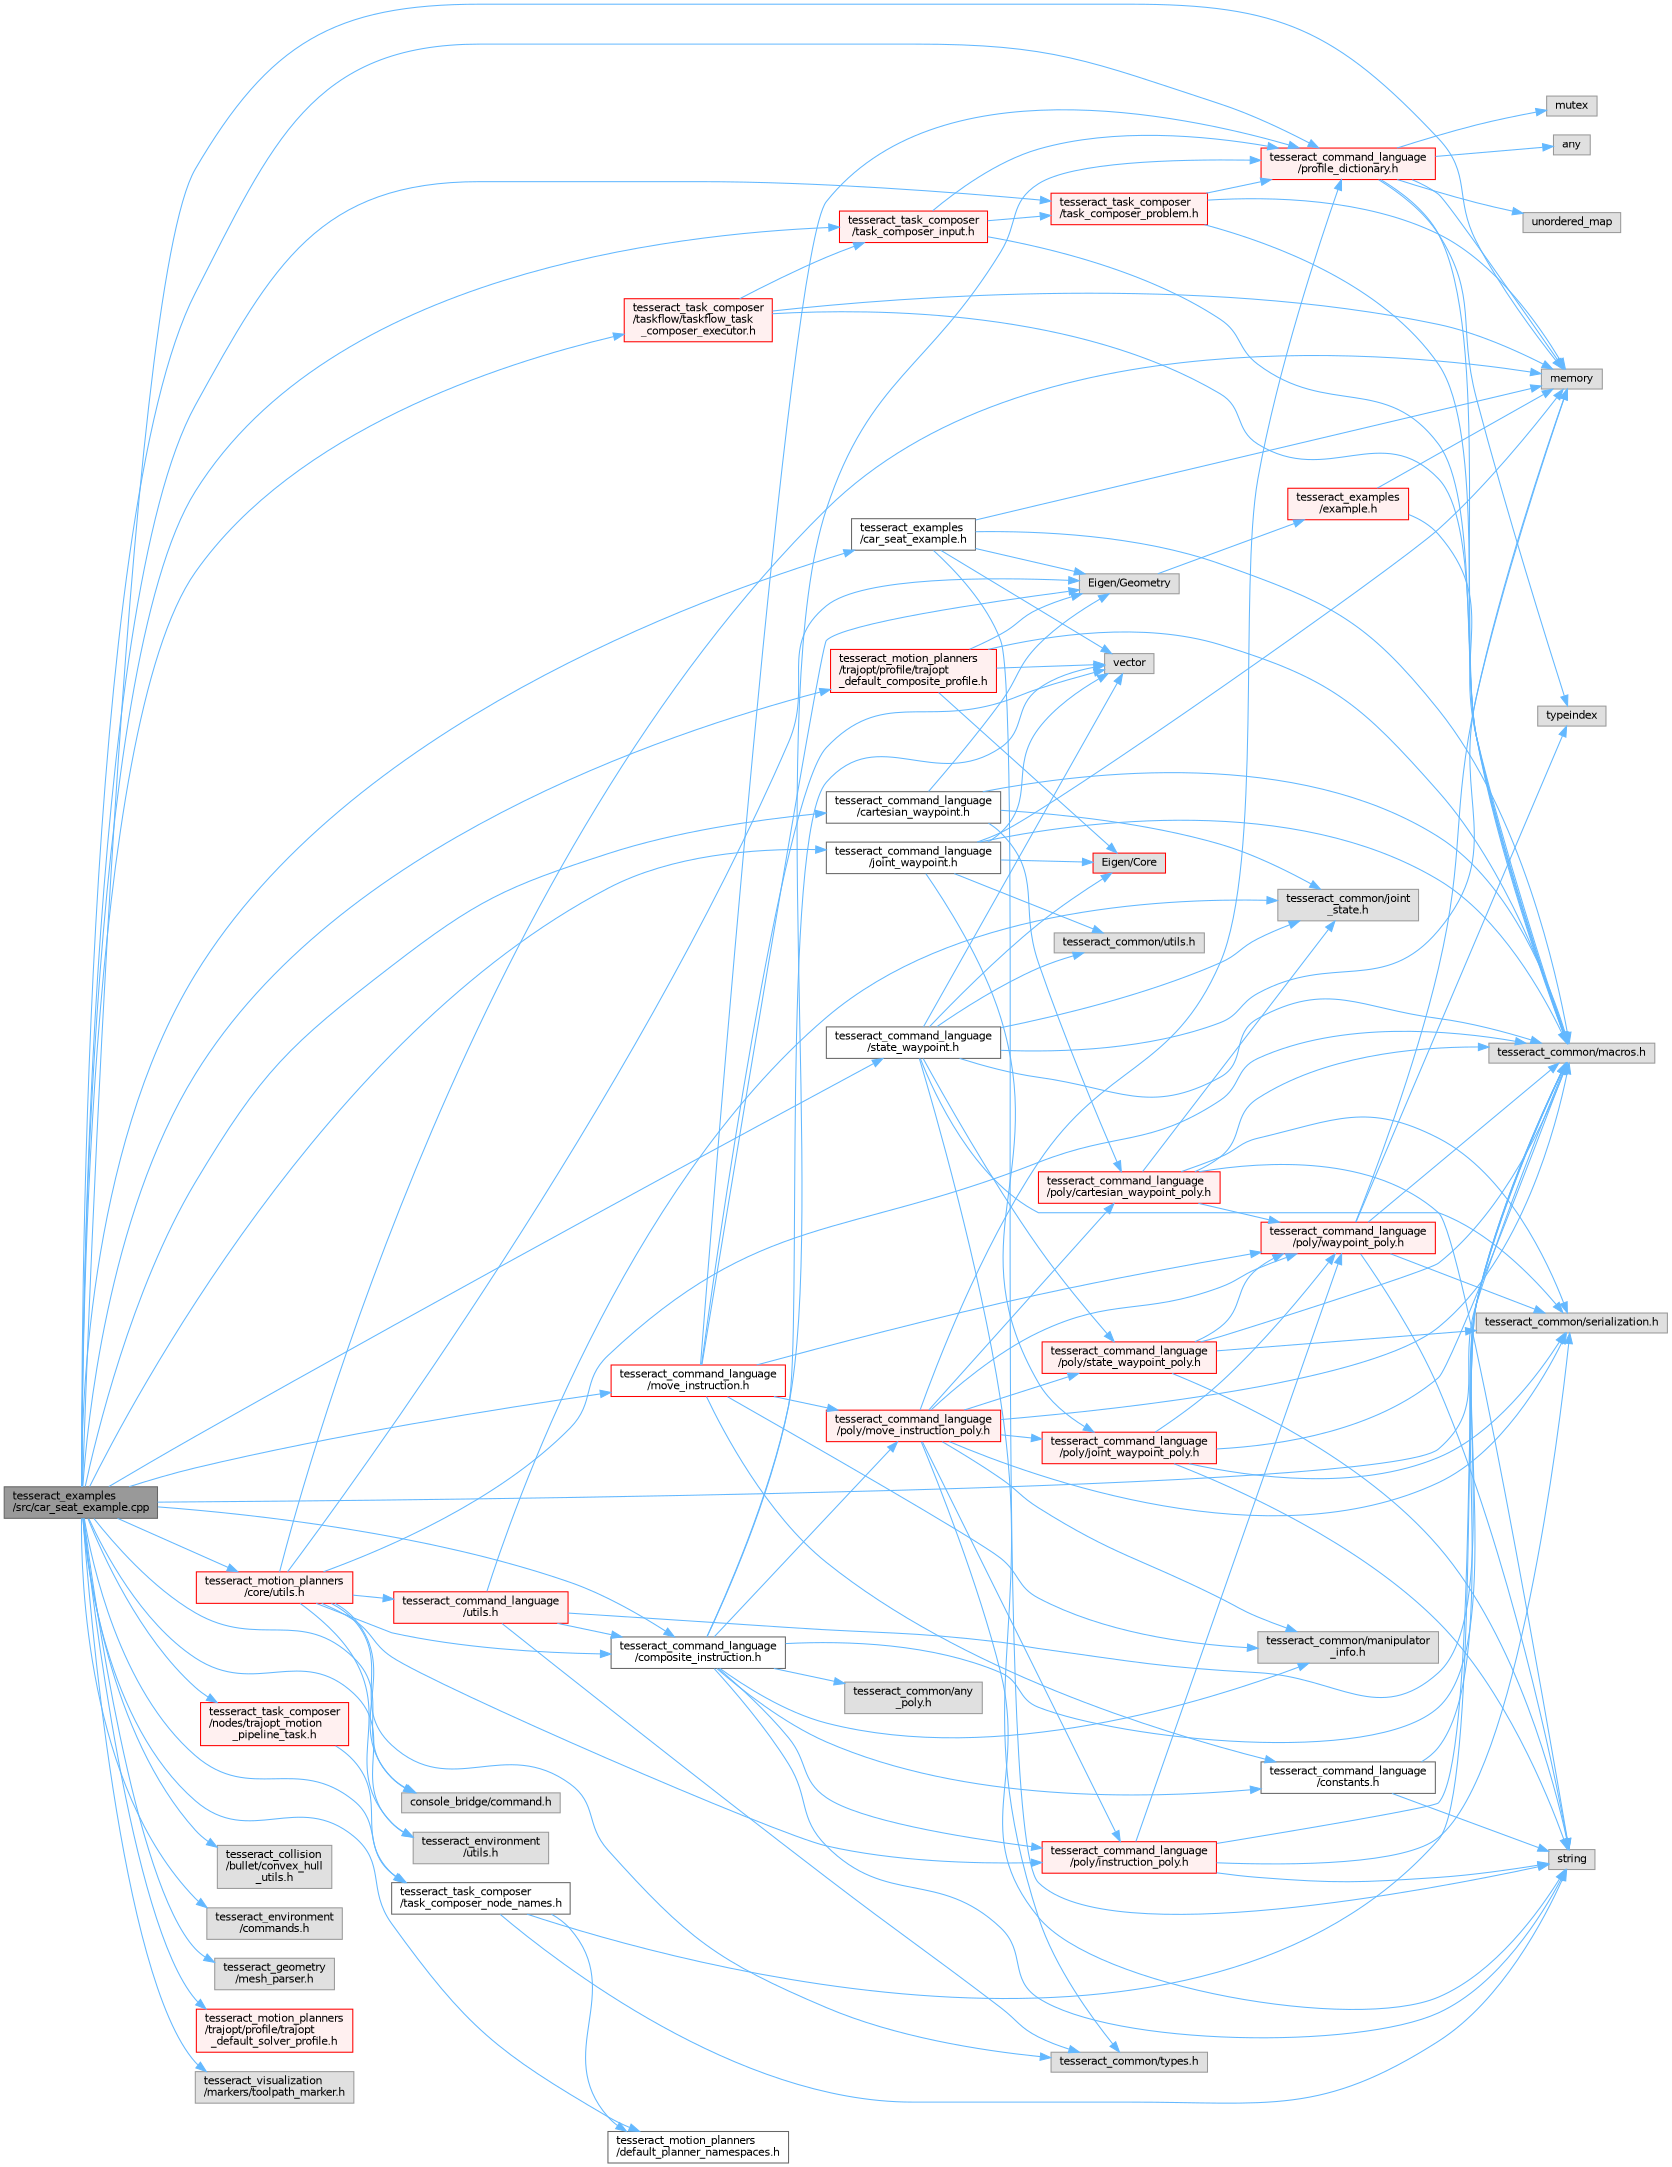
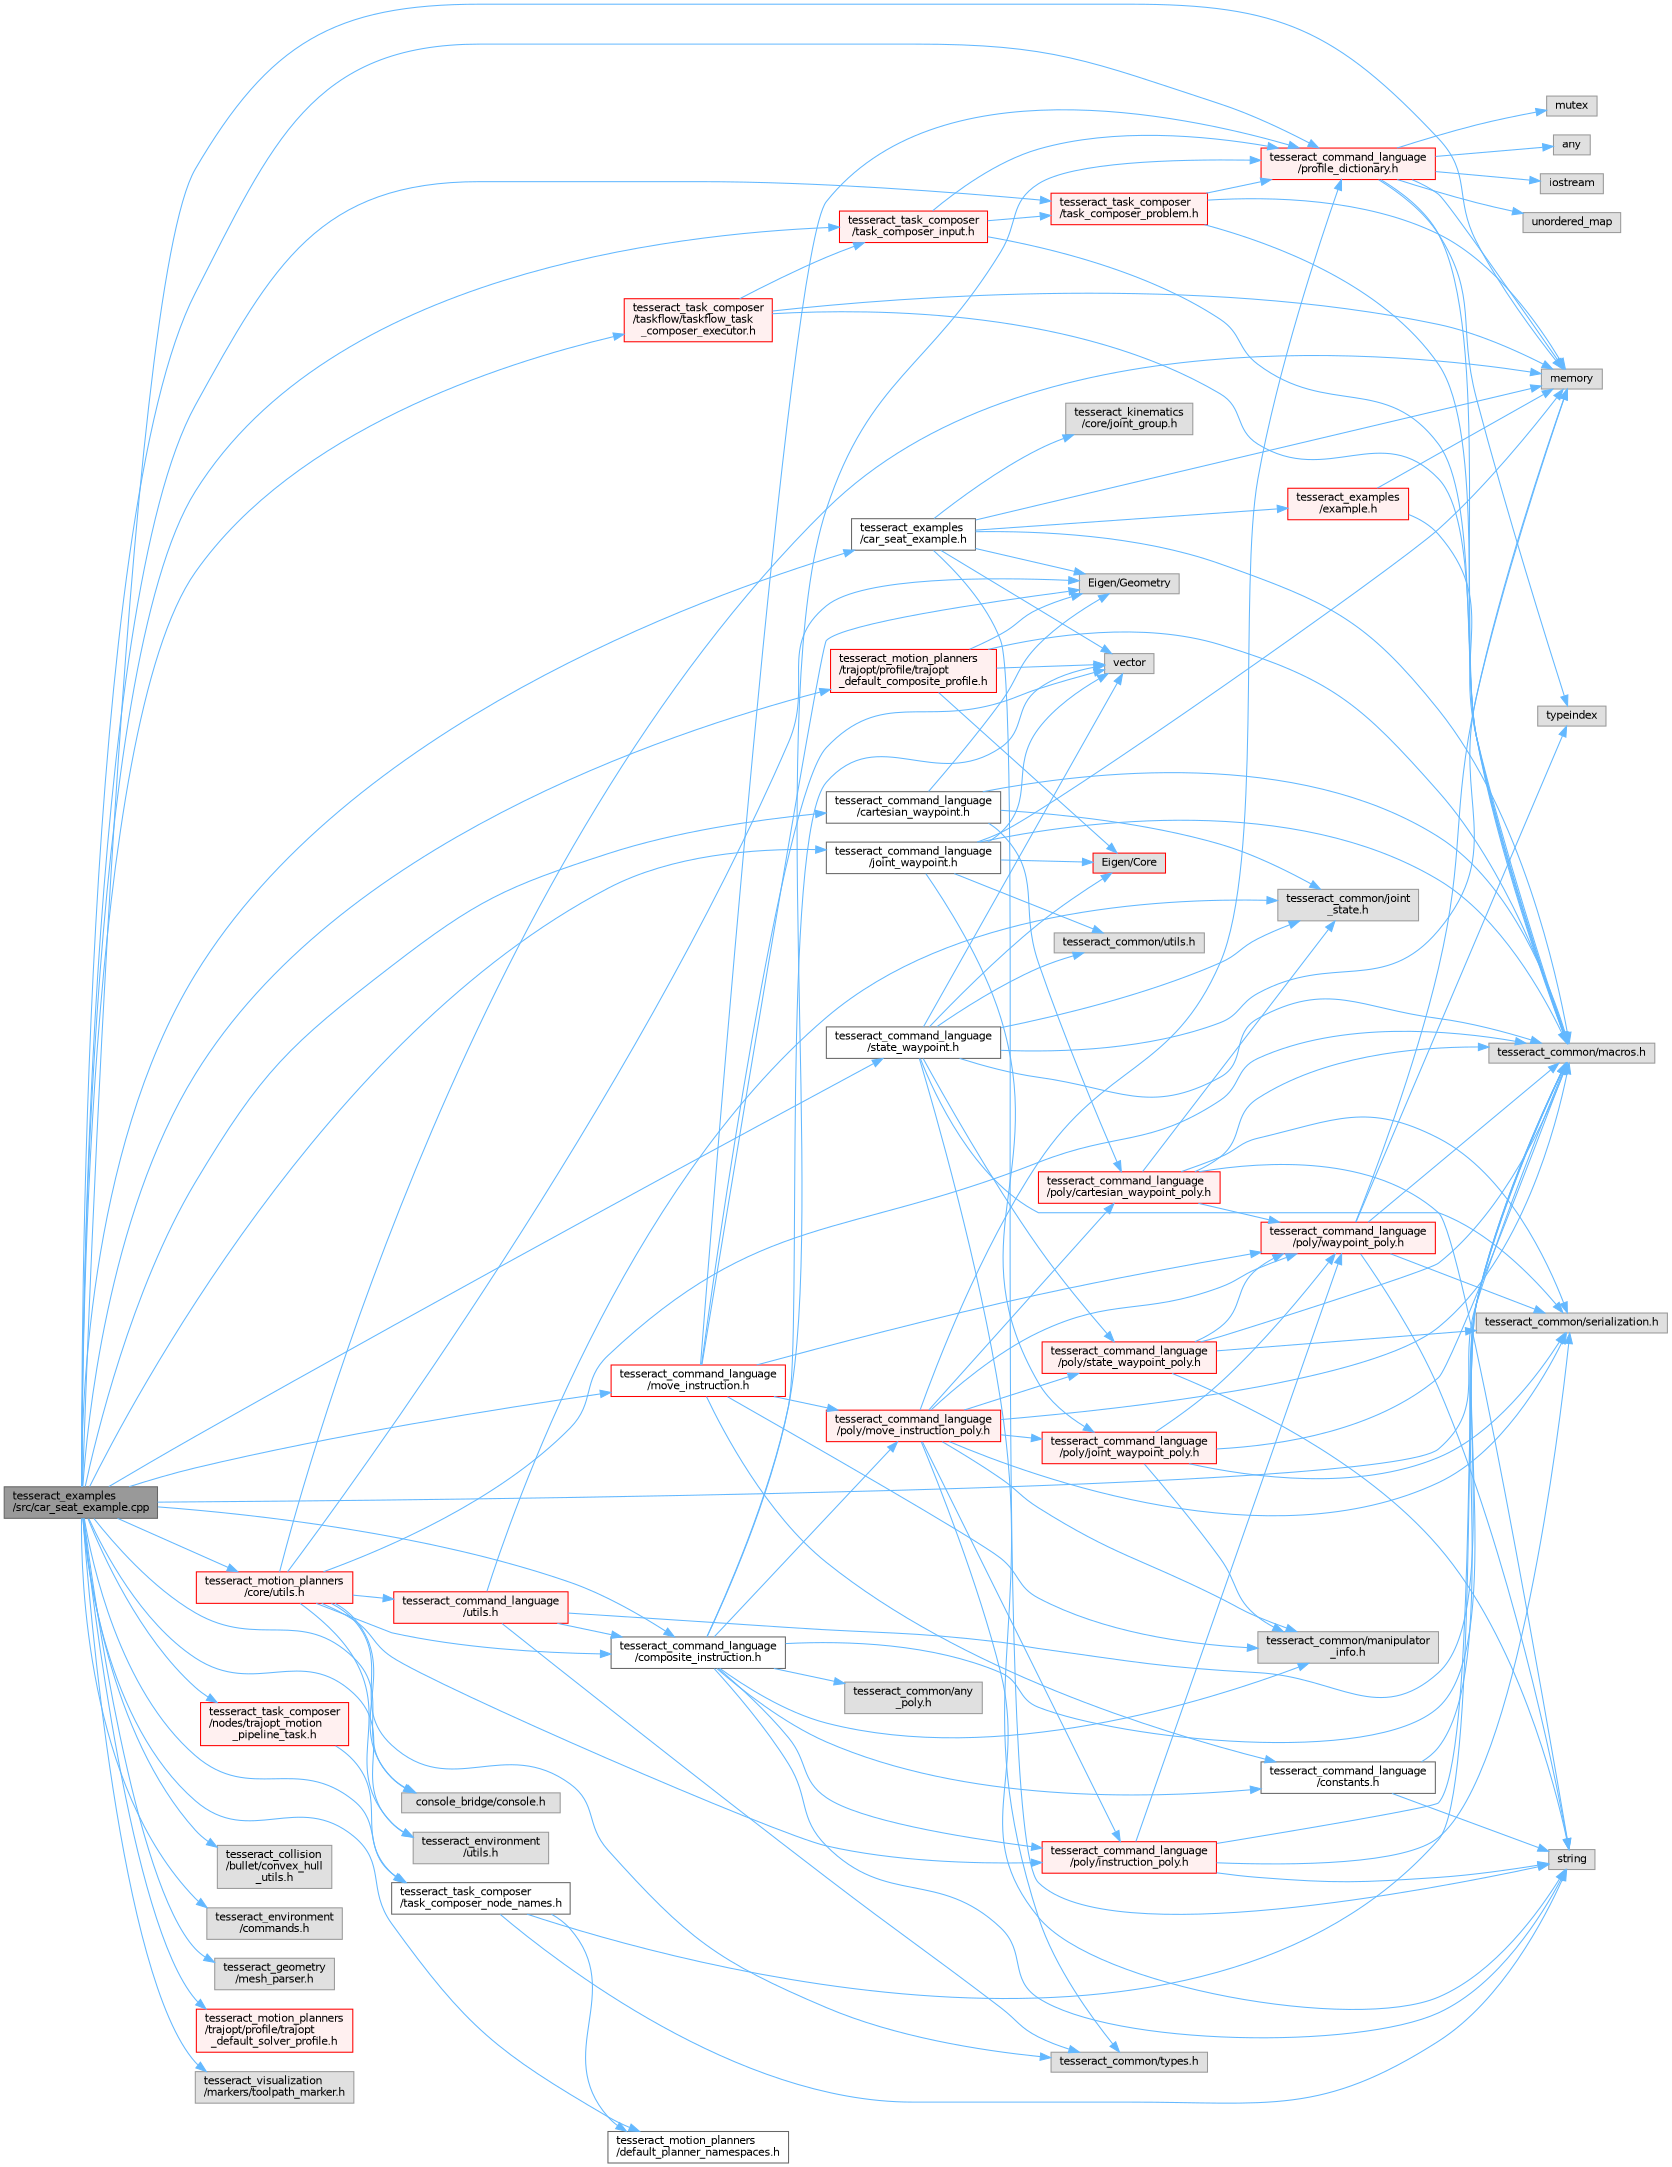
  digraph {
    rankdir=LR
    node [color=grey60 fillcolor="#E0E0E0" fontname=Helvetica fontsize=10 shape=box style=filled]
    edge [color=steelblue1 fontname=Helvetica fontsize=10 labelfontname=Helvetica labelfontsize=10 style=solid]
    n1 [color=gray40 fillcolor=grey60 fontcolor=black height=0.2 label="tesseract_examples\l/src/car_seat_example.cpp" width=0.4]
    n2 [height=0.2 label="tesseract_common/macros.h" width=0.4]
    n3 [height=0.2 label=memory width=0.4]
-   n4 [height=0.2 label="console_bridge/command.h" width=0.4]
+   n4 [height=0.2 label="console_bridge/console.h" width=0.4]
    n5 [color=grey40 fillcolor=white height=0.2 label="tesseract_examples\l/car_seat_example.h" width=0.4]
    n6 [height=0.2 label="tesseract_collision\l/bullet/convex_hull\l_utils.h" width=0.4]
    n7 [height=0.2 label="tesseract_environment\l/utils.h" width=0.4]
    n8 [height=0.2 label="tesseract_environment\l/commands.h" width=0.4]
    n9 [height=0.2 label="tesseract_geometry\l/mesh_parser.h" width=0.4]
    n10 [color=grey40 fillcolor=white height=0.2 label="tesseract_command_language\l/composite_instruction.h" width=0.4]
    n11 [color=red fillcolor="#FFF0F0" height=0.2 label="tesseract_command_language\l/profile_dictionary.h" width=0.4]
    n12 [color=grey40 fillcolor=white height=0.2 label="tesseract_command_language\l/state_waypoint.h" width=0.4]
    n13 [color=grey40 fillcolor=white height=0.2 label="tesseract_command_language\l/cartesian_waypoint.h" width=0.4]
    n14 [color=grey40 fillcolor=white height=0.2 label="tesseract_command_language\l/joint_waypoint.h" width=0.4]
    n15 [color=red fillcolor=white height=0.2 label="tesseract_command_language\l/move_instruction.h" width=0.4]
    n16 [color=red fillcolor="#FFF0F0" height=0.2 label="tesseract_task_composer\l/task_composer_problem.h" width=0.4]
    n17 [color=red fillcolor="#FFF0F0" height=0.2 label="tesseract_task_composer\l/task_composer_input.h" width=0.4]
    n18 [color=grey40 fillcolor=white height=0.2 label="tesseract_task_composer\l/task_composer_node_names.h" width=0.4]
    n19 [color=grey40 fillcolor=white height=0.2 label="tesseract_motion_planners\l/default_planner_namespaces.h" width=0.4]
    n20 [color=red fillcolor="#FFF0F0" height=0.2 label="tesseract_task_composer\l/nodes/trajopt_motion\l_pipeline_task.h" width=0.4]
    n21 [color=red fillcolor="#FFF0F0" height=0.2 label="tesseract_task_composer\l/taskflow/taskflow_task\l_composer_executor.h" width=0.4]
    n22 [color=red fillcolor="#FFF0F0" height=0.2 label="tesseract_motion_planners\l/trajopt/profile/trajopt\l_default_composite_profile.h" width=0.4]
    n23 [color=red fillcolor="#FFF0F0" height=0.2 label="tesseract_motion_planners\l/trajopt/profile/trajopt\l_default_solver_profile.h" width=0.4]
    n24 [color=red fillcolor="#FFF0F0" height=0.2 label="tesseract_motion_planners\l/core/utils.h" width=0.4]
    n25 [height=0.2 label="tesseract_visualization\l/markers/toolpath_marker.h" width=0.4]
    n26 [height=0.2 label=string width=0.4]
    n27 [height=0.2 label=vector width=0.4]
    n28 [height=0.2 label="Eigen/Geometry" width=0.4]
+   n29 [height=0.2 label="tesseract_kinematics\l/core/joint_group.h" width=0.4]
    n30 [color=red fillcolor="#FFF0F0" height=0.2 label="tesseract_examples\l/example.h" width=0.4]
    n31 [color=red fillcolor="#FFF0F0" height=0.2 label="tesseract_command_language\l/poly/instruction_poly.h" width=0.4]
    n32 [color=red fillcolor="#FFF0F0" height=0.2 label="tesseract_command_language\l/poly/move_instruction_poly.h" width=0.4]
    n33 [height=0.2 label="tesseract_common/manipulator\l_info.h" width=0.4]
    n34 [color=grey40 fillcolor=white height=0.2 label="tesseract_command_language\l/constants.h" width=0.4]
    n35 [height=0.2 label="tesseract_common/any\l_poly.h" width=0.4]
    n36 [height=0.2 label=typeindex width=0.4]
    n37 [height=0.2 label=any width=0.4]
+   n38 [height=0.2 label=iostream width=0.4]
    n39 [height=0.2 label=unordered_map width=0.4]
    n40 [height=0.2 label=mutex width=0.4]
    n41 [height=0.2 label="tesseract_common/serialization.h" width=0.4]
    n42 [color=red fillcolor="#FFF0F0" height=0.2 label="tesseract_command_language\l/poly/state_waypoint_poly.h" width=0.4]
    n43 [height=0.2 label="tesseract_common/joint\l_state.h" width=0.4]
    n44 [color=red height=0.2 label="Eigen/Core" width=0.4]
    n45 [height=0.2 label="tesseract_common/utils.h" width=0.4]
    n46 [height=0.2 label="tesseract_common/types.h" width=0.4]
    n47 [color=red fillcolor="#FFF0F0" height=0.2 label="tesseract_command_language\l/poly/cartesian_waypoint_poly.h" width=0.4]
    n48 [color=red fillcolor="#FFF0F0" height=0.2 label="tesseract_command_language\l/poly/joint_waypoint_poly.h" width=0.4]
    n49 [color=red fillcolor="#FFF0F0" height=0.2 label="tesseract_command_language\l/poly/waypoint_poly.h" width=0.4]
    n50 [color=red fillcolor="#FFF0F0" height=0.2 label="tesseract_command_language\l/utils.h" width=0.4]
    n1 -> n2
    n1 -> n3
    n1 -> n4
    n1 -> n5
    n1 -> n6
    n1 -> n7
    n1 -> n8
    n1 -> n9
    n1 -> n10
    n1 -> n11
    n1 -> n12
    n1 -> n13
    n1 -> n14
    n1 -> n15
    n1 -> n16
    n1 -> n17
    n1 -> n18
    n1 -> n19
    n1 -> n20
    n1 -> n21
    n1 -> n22
    n1 -> n23
    n1 -> n24
    n1 -> n25
    n5 -> n2
    n5 -> n3
    n5 -> n26
    n5 -> n27
    n5 -> n28
-   n28 -> n30
+   n5 -> n29
+   n5 -> n30
    n10 -> n2
    n10 -> n11
    n10 -> n26
    n10 -> n27
    n10 -> n31
    n10 -> n32
    n10 -> n33
    n10 -> n34
    n10 -> n35
    n11 -> n2
    n11 -> n3
    n11 -> n36
    n11 -> n37
+   n11 -> n38
    n11 -> n39
    n11 -> n40
    n12 -> n2
    n12 -> n3
    n12 -> n27
    n12 -> n41
    n12 -> n42
    n12 -> n43
    n12 -> n44
    n12 -> n45
    n12 -> n46
    n13 -> n2
    n13 -> n28
    n13 -> n43
    n13 -> n47
    n14 -> n2
    n14 -> n3
    n14 -> n27
    n14 -> n44
    n14 -> n45
    n14 -> n48
    n15 -> n11
    n15 -> n27
    n15 -> n28
    n15 -> n32
    n15 -> n33
    n15 -> n34
    n15 -> n49
    n16 -> n2
    n16 -> n3
    n16 -> n11
    n17 -> n2
    n17 -> n11
    n17 -> n16
    n18 -> n2
    n18 -> n19
    n18 -> n26
    n20 -> n18
    n21 -> n2
    n21 -> n3
    n21 -> n17
    n22 -> n2
    n22 -> n27
    n22 -> n28
    n22 -> n44
    n24 -> n2
    n24 -> n3
    n24 -> n4
    n24 -> n7
    n24 -> n10
    n24 -> n28
    n24 -> n31
    n24 -> n46
    n24 -> n50
    n30 -> n2
    n30 -> n3
    n31 -> n2
    n31 -> n26
    n31 -> n41
    n31 -> n49
    n32 -> n2
    n32 -> n11
    n32 -> n26
    n32 -> n31
    n32 -> n33
    n32 -> n41
    n32 -> n42
    n32 -> n47
    n32 -> n48
    n32 -> n49
    n34 -> n2
    n34 -> n26
    n42 -> n2
    n42 -> n26
    n42 -> n41
    n42 -> n49
    n47 -> n2
    n47 -> n26
    n47 -> n41
    n47 -> n43
    n47 -> n49
    n48 -> n2
-   n48 -> n26
+   n48 -> n33
    n48 -> n41
    n48 -> n49
    n49 -> n2
    n49 -> n3
    n49 -> n26
    n49 -> n36
    n49 -> n41
    n50 -> n2
    n50 -> n10
    n50 -> n43
    n50 -> n46
  }
